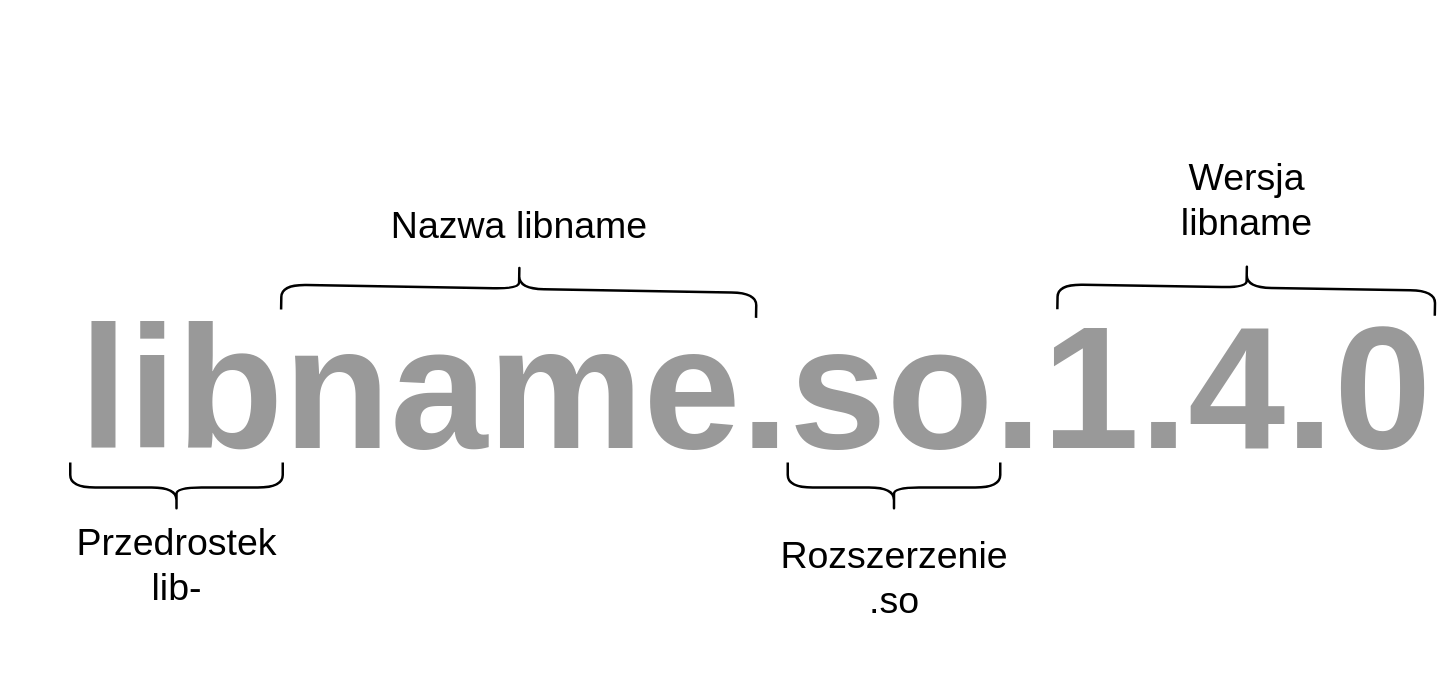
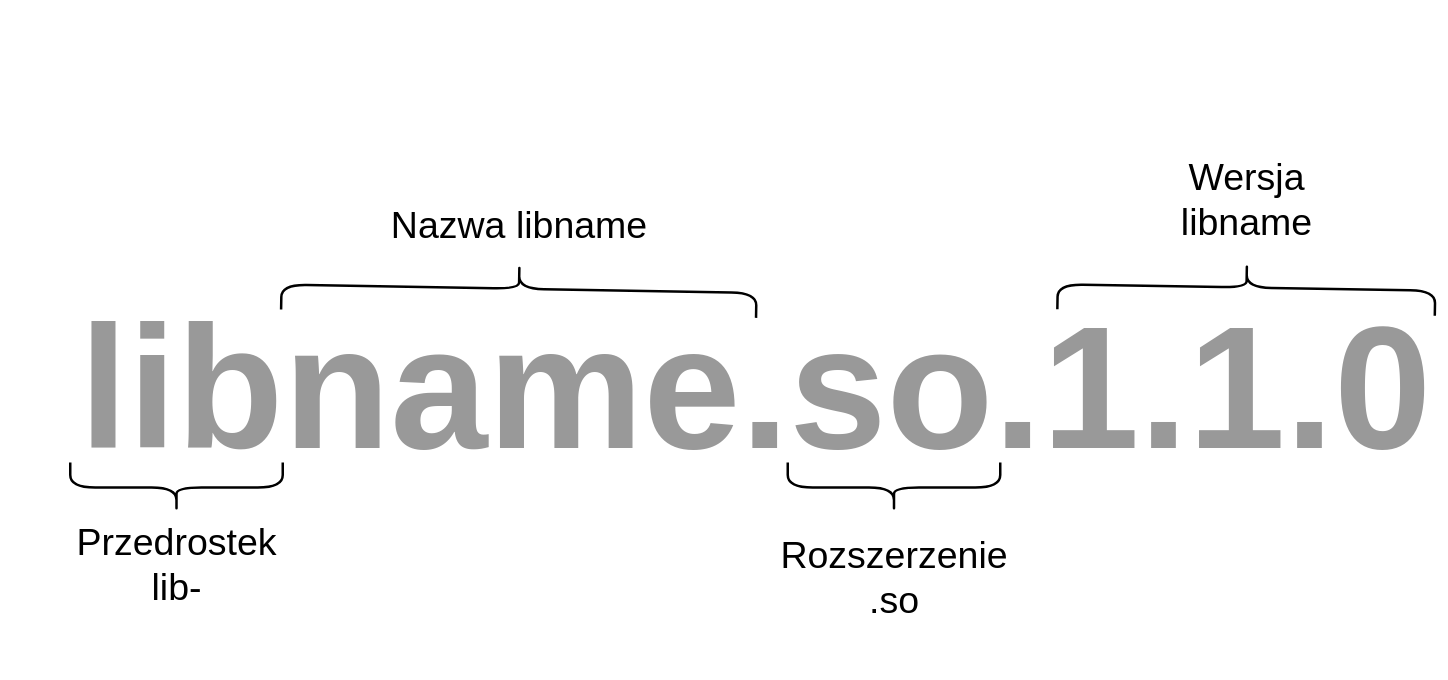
  <mxCell id="0" />
  <mxCell id="1" parent="0" />
- <mxCell id="2" value="&lt;h1&gt;&lt;font color=&quot;#999999&quot; size=&quot;1&quot;&gt;&lt;b style=&quot;font-size: 70px&quot;&gt;libname.so.1.4.0&lt;/b&gt;&lt;/font&gt;&lt;/h1&gt;" style="text;html=1;strokeColor=none;fillColor=none;align=center;verticalAlign=middle;whiteSpace=wrap;rounded=0;" parent="1" vertex="1"><mxGeometry x="47" y="59" width="510" height="190" as="geometry" /></mxCell>
+ <mxCell id="2" value="&lt;h1&gt;&lt;font color=&quot;#999999&quot; size=&quot;1&quot;&gt;&lt;b style=&quot;font-size: 70px&quot;&gt;libname.so.1.1.0&lt;/b&gt;&lt;/font&gt;&lt;/h1&gt;" style="text;html=1;strokeColor=none;fillColor=none;align=center;verticalAlign=middle;whiteSpace=wrap;rounded=0;" parent="1" vertex="1"><mxGeometry x="47" y="59" width="510" height="190" as="geometry" /></mxCell>
  <mxCell id="3" value="" style="shape=curlyBracket;whiteSpace=wrap;html=1;rounded=1;rotation=91;" parent="1" vertex="1"><mxGeometry x="197" y="20" width="20" height="190" as="geometry" /></mxCell>
  <mxCell id="4" value="" style="shape=curlyBracket;whiteSpace=wrap;html=1;rounded=1;rotation=-90;" parent="1" vertex="1"><mxGeometry x="60" y="152" width="20" height="85" as="geometry" /></mxCell>
  <mxCell id="5" value="" style="shape=curlyBracket;whiteSpace=wrap;html=1;rounded=1;rotation=-90;" parent="1" vertex="1"><mxGeometry x="347" y="152" width="20" height="85" as="geometry" /></mxCell>
  <mxCell id="6" value="" style="shape=curlyBracket;whiteSpace=wrap;html=1;rounded=1;rotation=91;" parent="1" vertex="1"><mxGeometry x="488" y="39" width="20" height="151" as="geometry" /></mxCell>
  <mxCell id="7" value="&lt;font style=&quot;font-size: 15px&quot;&gt;Nazwa libname&lt;/font&gt;" style="text;html=1;align=center;verticalAlign=middle;resizable=0;points=[];;autosize=1;" parent="1" vertex="1"><mxGeometry x="147" y="79" width="120" height="20" as="geometry" /></mxCell>
  <mxCell id="8" value="Przedrostek&lt;br style=&quot;font-size: 15px;&quot;&gt;lib-" style="text;html=1;align=center;verticalAlign=middle;resizable=0;points=[];;autosize=1;fontSize=15;" parent="1" vertex="1"><mxGeometry x="20" y="205" width="100" height="40" as="geometry" /></mxCell>
  <mxCell id="9" value="Rozszerzenie&lt;br&gt;.so" style="text;html=1;align=center;verticalAlign=middle;resizable=0;points=[];;autosize=1;fontSize=15;" parent="1" vertex="1"><mxGeometry x="302" y="210" width="110" height="40" as="geometry" /></mxCell>
  <mxCell id="10" value="Wersja &lt;br&gt;libname" style="text;html=1;align=center;verticalAlign=middle;resizable=0;points=[];;autosize=1;fontSize=15;" parent="1" vertex="1"><mxGeometry x="463" y="59" width="70" height="40" as="geometry" /></mxCell>
